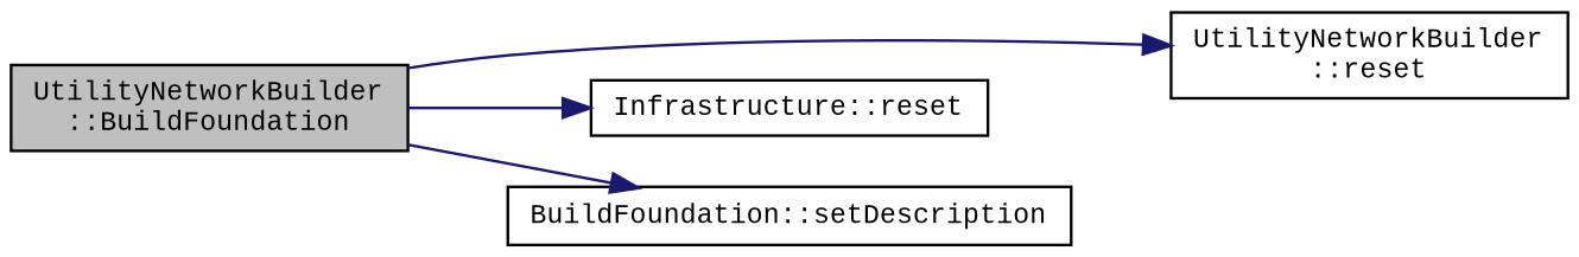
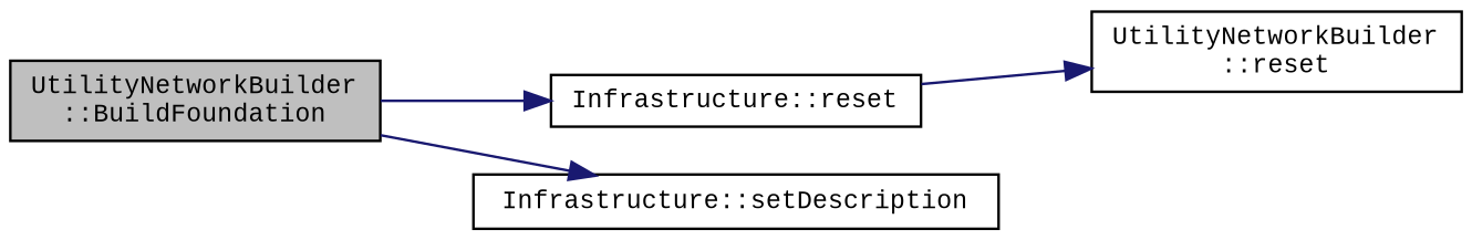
  digraph {
    fontname="Liberation Mono"
    rankdir=LR
    node [color=black fillcolor=white fontname="Liberation Mono" fontsize=10 shape=record style=filled]
    edge [color=midnightblue fontname="Liberation Mono" fontsize=10 labelfontname=Helvetica labelfontsize=10 style=solid]
    n1 [fillcolor=grey75 fontcolor=black height=0.2 label="UtilityNetworkBuilder\l::BuildFoundation" width=0.4]
    n2 [height=0.2 label="UtilityNetworkBuilder\l::reset" width=0.4]
    n3 [height=0.2 label="Infrastructure::reset" width=0.4]
-   n4 [height=0.2 label="BuildFoundation::setDescription" width=0.4]
-   n1 -> n2
+   n4 [height=0.2 label="Infrastructure::setDescription" width=0.4]
+   n3 -> n2
    n1 -> n3
    n1 -> n4
  }
